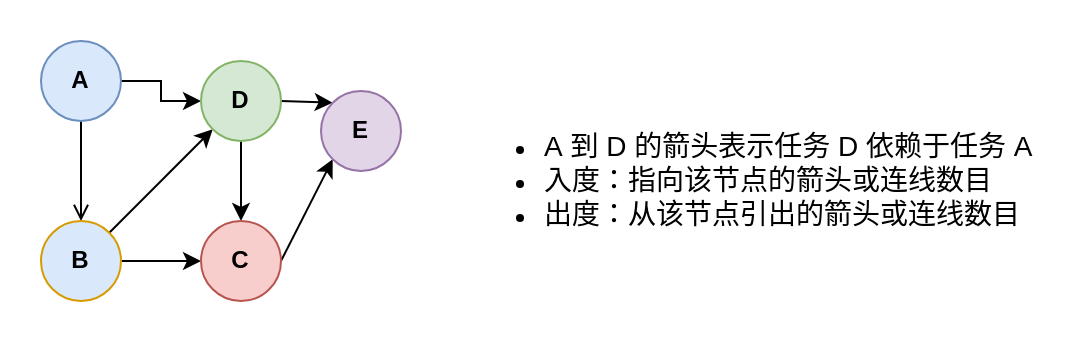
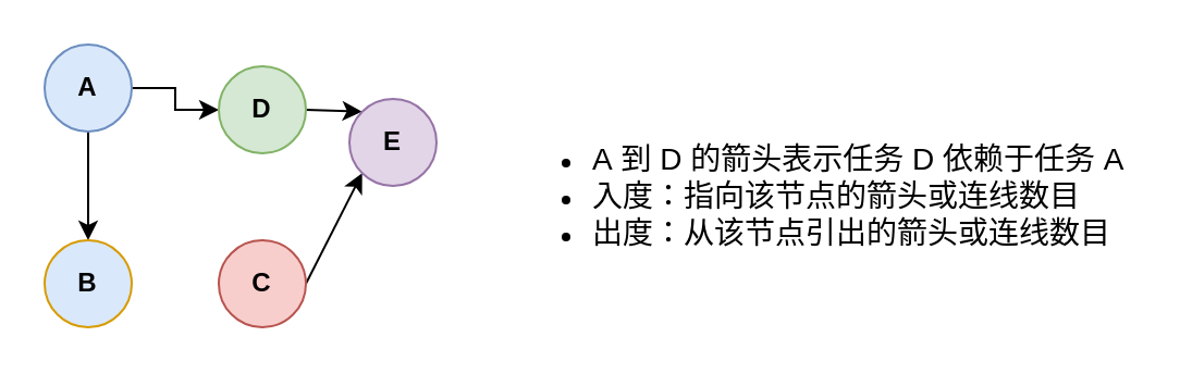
  <mxCell id="0" />
  <mxCell id="1" parent="0" />
- <mxCell id="2" style="edgeStyle=orthogonalEdgeStyle;rounded=0;orthogonalLoop=1;jettySize=auto;html=1;exitX=0.5;exitY=1;exitDx=0;exitDy=0;endArrow=open;" edge="1" parent="1" source="4" target="7"><mxGeometry relative="1" as="geometry" /></mxCell>
+ <mxCell id="2" style="edgeStyle=orthogonalEdgeStyle;rounded=0;orthogonalLoop=1;jettySize=auto;html=1;exitX=0.5;exitY=1;exitDx=0;exitDy=0;" edge="1" parent="1" source="4" target="7"><mxGeometry relative="1" as="geometry" /></mxCell>
  <mxCell id="3" style="edgeStyle=orthogonalEdgeStyle;rounded=0;orthogonalLoop=1;jettySize=auto;html=1;exitX=1;exitY=0.5;exitDx=0;exitDy=0;" edge="1" parent="1" source="4" target="10"><mxGeometry relative="1" as="geometry" /></mxCell>
  <mxCell id="4" value="&lt;b&gt;A&lt;/b&gt;" style="ellipse;whiteSpace=wrap;html=1;aspect=fixed;fillColor=#dae8fc;strokeColor=#6c8ebf;" vertex="1" parent="1"><mxGeometry x="20" y="20" width="40" height="40" as="geometry" /></mxCell>
- <mxCell id="5" style="rounded=0;orthogonalLoop=1;jettySize=auto;html=1;exitX=1;exitY=0;exitDx=0;exitDy=0;entryX=0;entryY=1;entryDx=0;entryDy=0;" edge="1" parent="1" source="7" target="10"><mxGeometry relative="1" as="geometry" /></mxCell>
- <mxCell id="6" style="edgeStyle=orthogonalEdgeStyle;rounded=0;orthogonalLoop=1;jettySize=auto;html=1;exitX=1;exitY=0.5;exitDx=0;exitDy=0;entryX=0;entryY=0.5;entryDx=0;entryDy=0;" edge="1" parent="1" source="7" target="12"><mxGeometry relative="1" as="geometry" /></mxCell>
  <mxCell id="7" value="&lt;b&gt;B&lt;/b&gt;" style="ellipse;whiteSpace=wrap;html=1;aspect=fixed;fillColor=#dae8fc;strokeColor=#d79b00;" vertex="1" parent="1"><mxGeometry x="20" y="110" width="40" height="40" as="geometry" /></mxCell>
- <mxCell id="8" style="edgeStyle=orthogonalEdgeStyle;rounded=0;orthogonalLoop=1;jettySize=auto;html=1;exitX=0.5;exitY=1;exitDx=0;exitDy=0;" edge="1" parent="1" source="10" target="12"><mxGeometry relative="1" as="geometry" /></mxCell>
  <mxCell id="9" style="rounded=0;orthogonalLoop=1;jettySize=auto;html=1;exitX=1;exitY=0.5;exitDx=0;exitDy=0;entryX=0;entryY=0;entryDx=0;entryDy=0;" edge="1" parent="1" source="10" target="13"><mxGeometry relative="1" as="geometry" /></mxCell>
  <mxCell id="10" value="&lt;b&gt;D&lt;/b&gt;" style="ellipse;whiteSpace=wrap;html=1;aspect=fixed;fillColor=#d5e8d4;strokeColor=#82b366;" vertex="1" parent="1"><mxGeometry x="100" y="30" width="40" height="40" as="geometry" /></mxCell>
  <mxCell id="11" style="rounded=0;orthogonalLoop=1;jettySize=auto;html=1;exitX=1;exitY=0.5;exitDx=0;exitDy=0;entryX=0;entryY=1;entryDx=0;entryDy=0;" edge="1" parent="1" source="12" target="13"><mxGeometry relative="1" as="geometry" /></mxCell>
  <mxCell id="12" value="&lt;b&gt;C&lt;/b&gt;" style="ellipse;whiteSpace=wrap;html=1;aspect=fixed;fillColor=#f8cecc;strokeColor=#b85450;" vertex="1" parent="1"><mxGeometry x="100" y="110" width="40" height="40" as="geometry" /></mxCell>
  <mxCell id="13" value="&lt;b&gt;E&lt;/b&gt;" style="ellipse;whiteSpace=wrap;html=1;aspect=fixed;fillColor=#e1d5e7;strokeColor=#9673a6;" vertex="1" parent="1"><mxGeometry x="160" y="45" width="40" height="40" as="geometry" /></mxCell>
  <mxCell id="14" value="&lt;ul&gt;&lt;li&gt;&lt;font style=&quot;font-size: 14px;&quot;&gt;A&amp;nbsp;到 D&amp;nbsp;的箭头表示任务 D&amp;nbsp;依赖于任务 A&lt;/font&gt;&lt;/li&gt;&lt;li&gt;&lt;font style=&quot;font-size: 14px;&quot;&gt;入度：指向该节点的箭头或连线数目&lt;/font&gt;&lt;/li&gt;&lt;li&gt;&lt;font style=&quot;font-size: 14px;&quot;&gt;出度：从该节点引出的箭头或连线数目&lt;/font&gt;&lt;/li&gt;&lt;/ul&gt;" style="text;html=1;align=left;verticalAlign=middle;whiteSpace=wrap;rounded=0;" vertex="1" parent="1"><mxGeometry x="230" y="42.5" width="290" height="95" as="geometry" /></mxCell>
